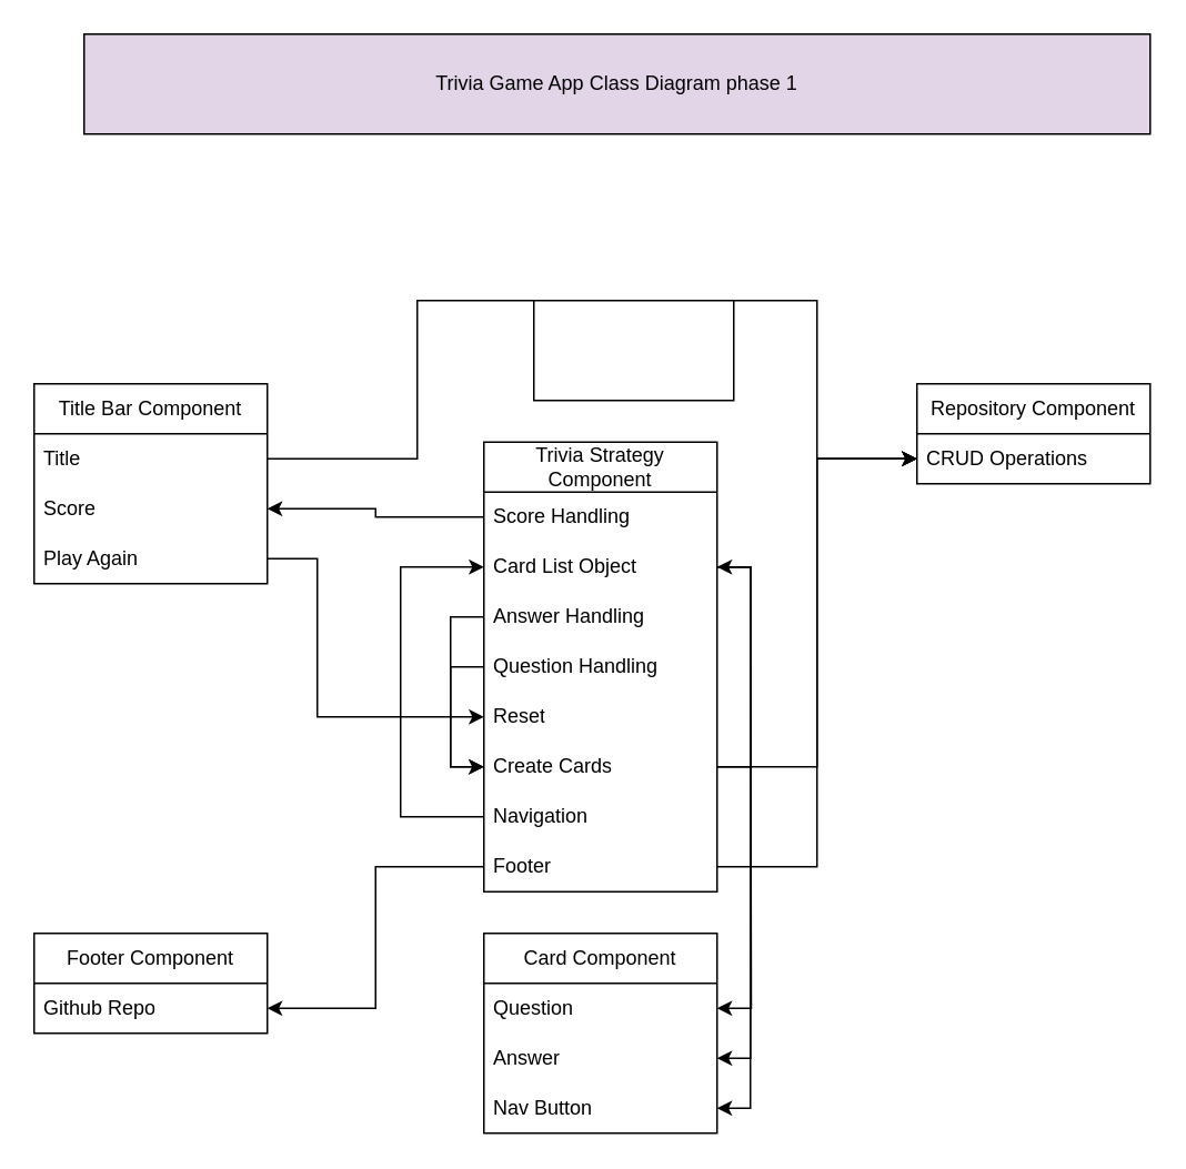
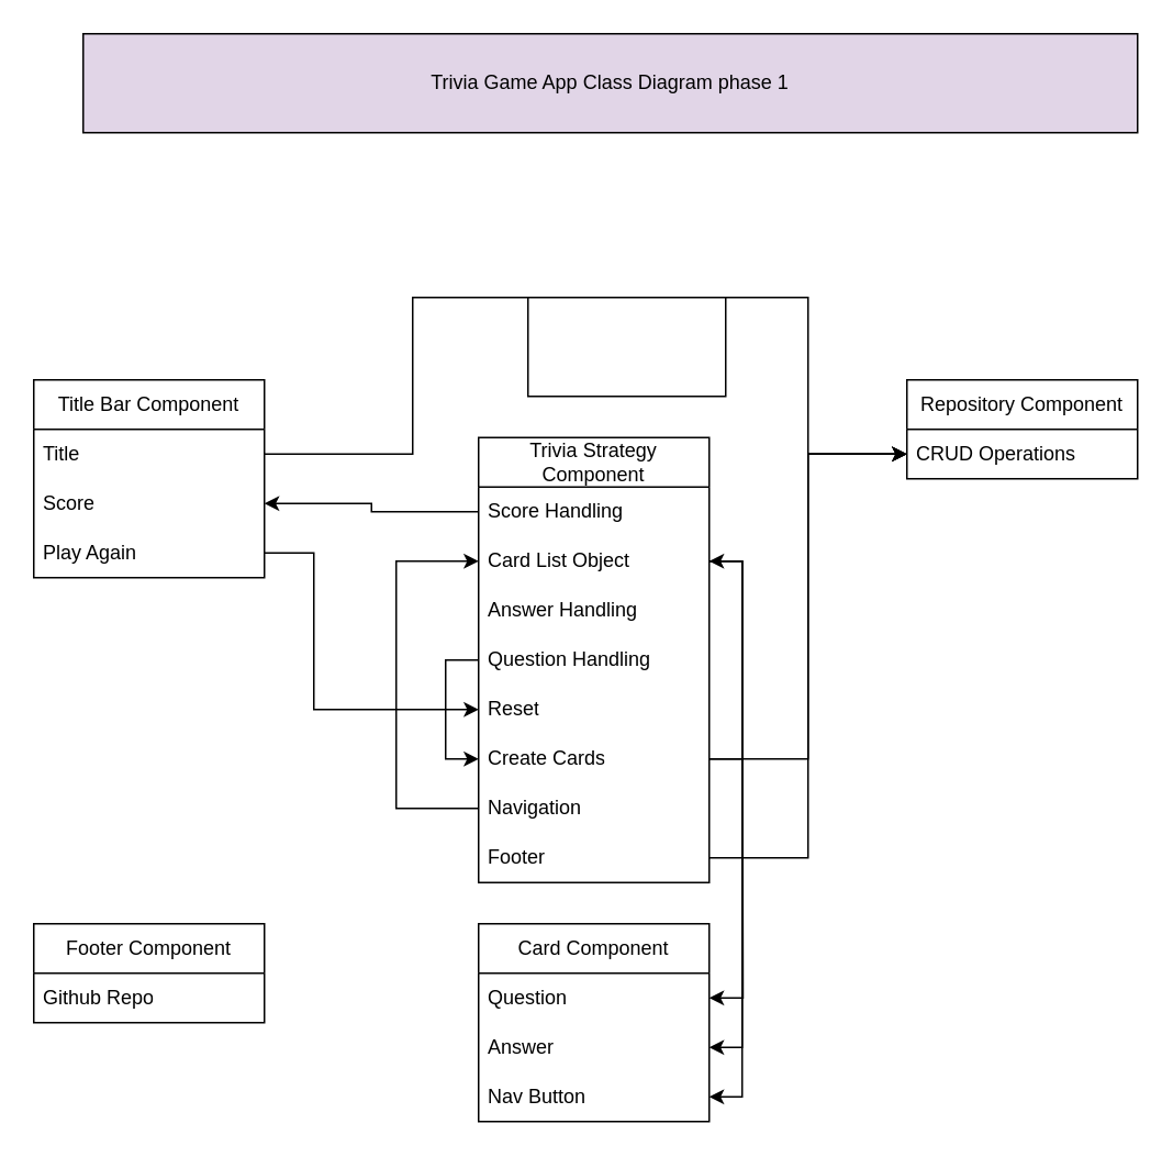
  <mxCell id="0" />
  <mxCell id="1" parent="0" />
  <mxCell id="2" value="Trivia Strategy Component" style="swimlane;fontStyle=0;childLayout=stackLayout;horizontal=1;startSize=30;horizontalStack=0;resizeParent=1;resizeParentMax=0;resizeLast=0;collapsible=1;marginBottom=0;whiteSpace=wrap;html=1;" parent="1" vertex="1"><mxGeometry x="290" y="265" width="140" height="270" as="geometry" /></mxCell>
  <mxCell id="3" value="Score Handling" style="text;strokeColor=none;fillColor=none;align=left;verticalAlign=middle;spacingLeft=4;spacingRight=4;overflow=hidden;points=[[0,0.5],[1,0.5]];portConstraint=eastwest;rotatable=0;whiteSpace=wrap;html=1;" parent="2" vertex="1"><mxGeometry y="30" width="140" height="30" as="geometry" /></mxCell>
  <mxCell id="4" value="Card List Object" style="text;strokeColor=none;fillColor=none;align=left;verticalAlign=middle;spacingLeft=4;spacingRight=4;overflow=hidden;points=[[0,0.5],[1,0.5]];portConstraint=eastwest;rotatable=0;whiteSpace=wrap;html=1;" parent="2" vertex="1"><mxGeometry y="60" width="140" height="30" as="geometry" /></mxCell>
- <mxCell id="5" style="edgeStyle=orthogonalEdgeStyle;rounded=0;orthogonalLoop=1;jettySize=auto;html=1;exitX=0;exitY=0.5;exitDx=0;exitDy=0;entryX=0;entryY=0.5;entryDx=0;entryDy=0;" parent="2" source="6" target="11" edge="1"><mxGeometry relative="1" as="geometry"><mxPoint x="-50" y="200" as="targetPoint" /></mxGeometry></mxCell>
  <mxCell id="6" value="Answer Handling" style="text;strokeColor=none;fillColor=none;align=left;verticalAlign=middle;spacingLeft=4;spacingRight=4;overflow=hidden;points=[[0,0.5],[1,0.5]];portConstraint=eastwest;rotatable=0;whiteSpace=wrap;html=1;" parent="2" vertex="1"><mxGeometry y="90" width="140" height="30" as="geometry" /></mxCell>
  <mxCell id="7" style="edgeStyle=orthogonalEdgeStyle;rounded=0;orthogonalLoop=1;jettySize=auto;html=1;exitX=0;exitY=0.5;exitDx=0;exitDy=0;entryX=0;entryY=0.5;entryDx=0;entryDy=0;" parent="2" source="8" target="11" edge="1"><mxGeometry relative="1" as="geometry" /></mxCell>
  <mxCell id="8" value="Question Handling" style="text;strokeColor=none;fillColor=none;align=left;verticalAlign=middle;spacingLeft=4;spacingRight=4;overflow=hidden;points=[[0,0.5],[1,0.5]];portConstraint=eastwest;rotatable=0;whiteSpace=wrap;html=1;" parent="2" vertex="1"><mxGeometry y="120" width="140" height="30" as="geometry" /></mxCell>
  <mxCell id="9" value="Reset" style="text;strokeColor=none;fillColor=none;align=left;verticalAlign=middle;spacingLeft=4;spacingRight=4;overflow=hidden;points=[[0,0.5],[1,0.5]];portConstraint=eastwest;rotatable=0;whiteSpace=wrap;html=1;" parent="2" vertex="1"><mxGeometry y="150" width="140" height="30" as="geometry" /></mxCell>
  <mxCell id="10" style="edgeStyle=orthogonalEdgeStyle;rounded=0;orthogonalLoop=1;jettySize=auto;html=1;exitX=1;exitY=0.5;exitDx=0;exitDy=0;entryX=1;entryY=0.5;entryDx=0;entryDy=0;" parent="2" source="11" target="4" edge="1"><mxGeometry relative="1" as="geometry" /></mxCell>
  <mxCell id="11" value="Create Cards" style="text;strokeColor=none;fillColor=none;align=left;verticalAlign=middle;spacingLeft=4;spacingRight=4;overflow=hidden;points=[[0,0.5],[1,0.5]];portConstraint=eastwest;rotatable=0;whiteSpace=wrap;html=1;" parent="2" vertex="1"><mxGeometry y="180" width="140" height="30" as="geometry" /></mxCell>
  <mxCell id="12" style="edgeStyle=orthogonalEdgeStyle;rounded=0;orthogonalLoop=1;jettySize=auto;html=1;exitX=0;exitY=0.5;exitDx=0;exitDy=0;entryX=0;entryY=0.5;entryDx=0;entryDy=0;" parent="2" source="13" target="4" edge="1"><mxGeometry relative="1" as="geometry"><Array as="points"><mxPoint x="-50" y="225" /><mxPoint x="-50" y="75" /></Array></mxGeometry></mxCell>
  <mxCell id="13" value="Navigation" style="text;strokeColor=none;fillColor=none;align=left;verticalAlign=middle;spacingLeft=4;spacingRight=4;overflow=hidden;points=[[0,0.5],[1,0.5]];portConstraint=eastwest;rotatable=0;whiteSpace=wrap;html=1;" parent="2" vertex="1"><mxGeometry y="210" width="140" height="30" as="geometry" /></mxCell>
  <mxCell id="14" value="Footer" style="text;strokeColor=none;fillColor=none;align=left;verticalAlign=middle;spacingLeft=4;spacingRight=4;overflow=hidden;points=[[0,0.5],[1,0.5]];portConstraint=eastwest;rotatable=0;whiteSpace=wrap;html=1;" parent="2" vertex="1"><mxGeometry y="240" width="140" height="30" as="geometry" /></mxCell>
  <mxCell id="15" value="Repository Component" style="swimlane;fontStyle=0;childLayout=stackLayout;horizontal=1;startSize=30;horizontalStack=0;resizeParent=1;resizeParentMax=0;resizeLast=0;collapsible=1;marginBottom=0;whiteSpace=wrap;html=1;" parent="1" vertex="1"><mxGeometry x="550" y="230" width="140" height="60" as="geometry" /></mxCell>
  <mxCell id="16" value="CRUD Operations" style="text;strokeColor=none;fillColor=none;align=left;verticalAlign=middle;spacingLeft=4;spacingRight=4;overflow=hidden;points=[[0,0.5],[1,0.5]];portConstraint=eastwest;rotatable=0;whiteSpace=wrap;html=1;" parent="15" vertex="1"><mxGeometry y="30" width="140" height="30" as="geometry" /></mxCell>
  <mxCell id="17" style="edgeStyle=orthogonalEdgeStyle;rounded=0;orthogonalLoop=1;jettySize=auto;html=1;exitX=1;exitY=0.5;exitDx=0;exitDy=0;entryX=0;entryY=0.5;entryDx=0;entryDy=0;" parent="1" source="11" target="16" edge="1"><mxGeometry relative="1" as="geometry" /></mxCell>
  <mxCell id="18" value="Title Bar Component" style="swimlane;fontStyle=0;childLayout=stackLayout;horizontal=1;startSize=30;horizontalStack=0;resizeParent=1;resizeParentMax=0;resizeLast=0;collapsible=1;marginBottom=0;whiteSpace=wrap;html=1;" parent="1" vertex="1"><mxGeometry x="20" y="230" width="140" height="120" as="geometry" /></mxCell>
  <mxCell id="19" value="Title" style="text;strokeColor=none;fillColor=none;align=left;verticalAlign=middle;spacingLeft=4;spacingRight=4;overflow=hidden;points=[[0,0.5],[1,0.5]];portConstraint=eastwest;rotatable=0;whiteSpace=wrap;html=1;" parent="18" vertex="1"><mxGeometry y="30" width="140" height="30" as="geometry" /></mxCell>
  <mxCell id="20" value="Score" style="text;strokeColor=none;fillColor=none;align=left;verticalAlign=middle;spacingLeft=4;spacingRight=4;overflow=hidden;points=[[0,0.5],[1,0.5]];portConstraint=eastwest;rotatable=0;whiteSpace=wrap;html=1;" parent="18" vertex="1"><mxGeometry y="60" width="140" height="30" as="geometry" /></mxCell>
  <mxCell id="21" value="Play Again" style="text;strokeColor=none;fillColor=none;align=left;verticalAlign=middle;spacingLeft=4;spacingRight=4;overflow=hidden;points=[[0,0.5],[1,0.5]];portConstraint=eastwest;rotatable=0;whiteSpace=wrap;html=1;" parent="18" vertex="1"><mxGeometry y="90" width="140" height="30" as="geometry" /></mxCell>
  <mxCell id="22" value="" style="endArrow=classic;html=1;rounded=0;exitX=1;exitY=0.5;exitDx=0;exitDy=0;entryX=0;entryY=0.5;entryDx=0;entryDy=0;" parent="1" source="19" target="16" edge="1"><mxGeometry width="50" height="50" relative="1" as="geometry"><mxPoint x="180" y="285" as="sourcePoint" /><mxPoint x="490" y="200" as="targetPoint" /><Array as="points"><mxPoint x="250" y="275" /><mxPoint x="250" y="180" /><mxPoint x="490" y="180" /><mxPoint x="490" y="275" /></Array></mxGeometry></mxCell>
  <mxCell id="23" style="edgeStyle=orthogonalEdgeStyle;rounded=0;orthogonalLoop=1;jettySize=auto;html=1;exitX=0;exitY=0.5;exitDx=0;exitDy=0;entryX=1;entryY=0.5;entryDx=0;entryDy=0;" parent="1" source="3" target="20" edge="1"><mxGeometry relative="1" as="geometry" /></mxCell>
  <mxCell id="24" style="edgeStyle=orthogonalEdgeStyle;rounded=0;orthogonalLoop=1;jettySize=auto;html=1;exitX=1;exitY=0.5;exitDx=0;exitDy=0;entryX=0;entryY=0.5;entryDx=0;entryDy=0;" parent="1" source="21" target="9" edge="1"><mxGeometry relative="1" as="geometry"><Array as="points"><mxPoint x="190" y="335" /><mxPoint x="190" y="430" /></Array></mxGeometry></mxCell>
  <mxCell id="25" value="Card Component" style="swimlane;fontStyle=0;childLayout=stackLayout;horizontal=1;startSize=30;horizontalStack=0;resizeParent=1;resizeParentMax=0;resizeLast=0;collapsible=1;marginBottom=0;whiteSpace=wrap;html=1;" parent="1" vertex="1"><mxGeometry x="290" y="560" width="140" height="120" as="geometry" /></mxCell>
  <mxCell id="26" value="Question" style="text;strokeColor=none;fillColor=none;align=left;verticalAlign=middle;spacingLeft=4;spacingRight=4;overflow=hidden;points=[[0,0.5],[1,0.5]];portConstraint=eastwest;rotatable=0;whiteSpace=wrap;html=1;" parent="25" vertex="1"><mxGeometry y="30" width="140" height="30" as="geometry" /></mxCell>
  <mxCell id="27" value="Answer" style="text;strokeColor=none;fillColor=none;align=left;verticalAlign=middle;spacingLeft=4;spacingRight=4;overflow=hidden;points=[[0,0.5],[1,0.5]];portConstraint=eastwest;rotatable=0;whiteSpace=wrap;html=1;" parent="25" vertex="1"><mxGeometry y="60" width="140" height="30" as="geometry" /></mxCell>
  <mxCell id="28" value="Nav Button" style="text;strokeColor=none;fillColor=none;align=left;verticalAlign=middle;spacingLeft=4;spacingRight=4;overflow=hidden;points=[[0,0.5],[1,0.5]];portConstraint=eastwest;rotatable=0;whiteSpace=wrap;html=1;" parent="25" vertex="1"><mxGeometry y="90" width="140" height="30" as="geometry" /></mxCell>
  <mxCell id="29" style="edgeStyle=orthogonalEdgeStyle;rounded=0;orthogonalLoop=1;jettySize=auto;html=1;entryX=1;entryY=0.5;entryDx=0;entryDy=0;" parent="1" target="26" edge="1"><mxGeometry relative="1" as="geometry"><mxPoint x="540" y="340.241" as="targetPoint" /><mxPoint x="450" y="340" as="sourcePoint" /></mxGeometry></mxCell>
  <mxCell id="30" style="edgeStyle=orthogonalEdgeStyle;rounded=0;orthogonalLoop=1;jettySize=auto;html=1;exitX=1;exitY=0.5;exitDx=0;exitDy=0;entryX=1;entryY=0.5;entryDx=0;entryDy=0;" parent="1" source="4" target="27" edge="1"><mxGeometry relative="1" as="geometry" /></mxCell>
  <mxCell id="31" style="edgeStyle=orthogonalEdgeStyle;rounded=0;orthogonalLoop=1;jettySize=auto;html=1;exitX=1;exitY=0.5;exitDx=0;exitDy=0;entryX=1;entryY=0.5;entryDx=0;entryDy=0;" parent="1" source="4" target="28" edge="1"><mxGeometry relative="1" as="geometry" /></mxCell>
  <mxCell id="32" style="edgeStyle=orthogonalEdgeStyle;rounded=0;orthogonalLoop=1;jettySize=auto;html=1;entryX=0;entryY=0.5;entryDx=0;entryDy=0;" parent="1" source="14" target="16" edge="1"><mxGeometry relative="1" as="geometry" /></mxCell>
  <mxCell id="33" value="Footer Component" style="swimlane;fontStyle=0;childLayout=stackLayout;horizontal=1;startSize=30;horizontalStack=0;resizeParent=1;resizeParentMax=0;resizeLast=0;collapsible=1;marginBottom=0;whiteSpace=wrap;html=1;" parent="1" vertex="1"><mxGeometry x="20" y="560" width="140" height="60" as="geometry" /></mxCell>
  <mxCell id="34" value="Github Repo" style="text;strokeColor=none;fillColor=none;align=left;verticalAlign=middle;spacingLeft=4;spacingRight=4;overflow=hidden;points=[[0,0.5],[1,0.5]];portConstraint=eastwest;rotatable=0;whiteSpace=wrap;html=1;" parent="33" vertex="1"><mxGeometry y="30" width="140" height="30" as="geometry" /></mxCell>
- <mxCell id="35" style="edgeStyle=orthogonalEdgeStyle;rounded=0;orthogonalLoop=1;jettySize=auto;html=1;exitX=0;exitY=0.5;exitDx=0;exitDy=0;entryX=1;entryY=0.5;entryDx=0;entryDy=0;" parent="1" source="14" target="34" edge="1"><mxGeometry relative="1" as="geometry" /></mxCell>
  <mxCell id="36" value="" style="rounded=0;whiteSpace=wrap;html=1;" parent="1" vertex="1"><mxGeometry x="320" y="180" width="120" height="60" as="geometry" /></mxCell>
  <mxCell id="37" value="Trivia Game App Class Diagram phase 1" style="whiteSpace=wrap;html=1;fillColor=#e1d5e7;" parent="1" vertex="1"><mxGeometry x="50" y="20" width="640" height="60" as="geometry" /></mxCell>
